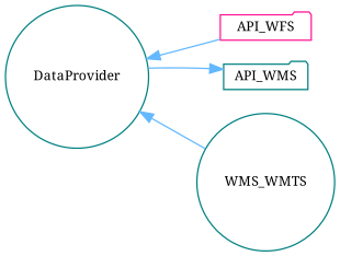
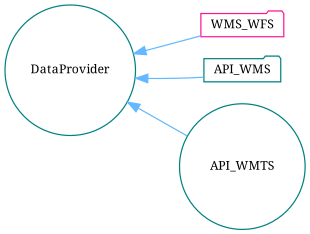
  digraph {
    fontname="Noto Serif"
    rankdir=LR
    node [color=teal fillcolor=white fontname="Noto Serif" fontsize=10 shape=circle style=filled]
    edge [color=steelblue1 dir=back fontname="Noto Serif" fontsize=10 labelfontname=Helvetica labelfontsize=10 style=solid]
    n1 [height=0.2 label=DataProvider width=0.4]
-   n2 [color=deeppink height=0.2 label=API_WFS shape=folder width=0.4]
+   n2 [color=deeppink height=0.2 label=WMS_WFS shape=folder width=0.4]
    n3 [height=0.2 label=API_WMS shape=folder width=0.4]
-   n4 [height=0.2 label=WMS_WMTS width=0.4]
+   n4 [height=0.2 label=API_WMTS width=0.4]
    n1 -> n2
-   n3 -> n1
+   n1 -> n3
    n1 -> n4
  }
